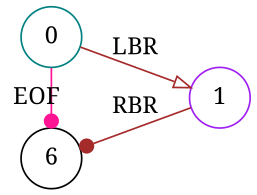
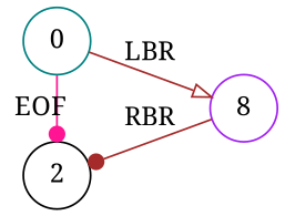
  digraph {
    fontname="Noto Serif"
    rankdir=LR
    node [fontname="Noto Serif" shape=circle]
    edge [arrowhead=dot color=brown fontname="Noto Serif"]
    0 [color=teal]
-   2 [color=black label=6]
-   1 [color=purple]
+   2 [color=black]
+   1 [color=purple label=8]
    subgraph sub_1 {
      rank=same
      0
      2
    }
    0 -> 2 [color=deeppink label=" EOF"]
    0 -> 1 [arrowhead=onormal label=LBR]
    1 -> 2 [label=RBR]
  }
